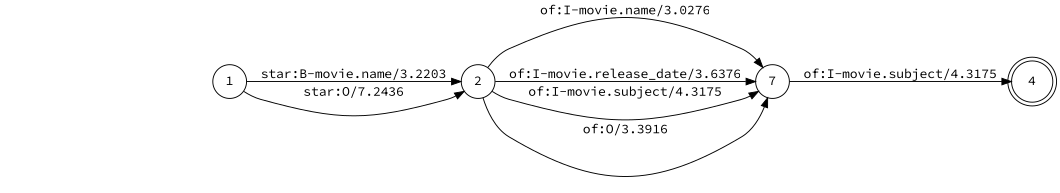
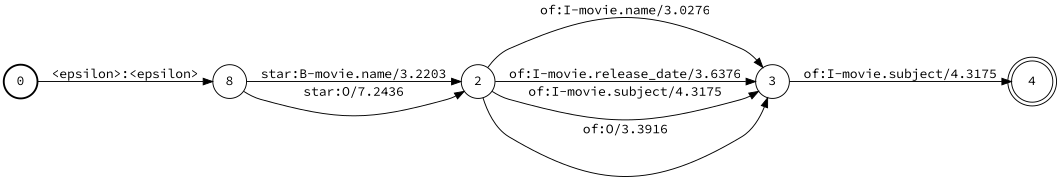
  digraph {
    fontname="Source Code Pro"
    nodesep=0.25
    rankdir=LR
    ranksep=0.4
    node [fontname="Source Code Pro" fontsize=14 shape=circle style=solid]
    edge [fontname="Source Code Pro" fontsize=14]
-   n2 [label=1]
+   n1 [label=0 style=bold]
+   n2 [label=8]
    n3 [label=2]
-   n4 [label=7]
+   n4 [label=3]
    n5 [label=4 shape=doublecircle]
+   n1 -> n2 [label="<epsilon>:<epsilon>"]
    n2 -> n3 [label="star:B-movie.name/3.2203"]
    n2 -> n3 [label="star:O/7.2436"]
    n3 -> n4 [label="of:I-movie.name/3.0276"]
    n3 -> n4 [label="of:I-movie.release_date/3.6376"]
    n3 -> n4 [label="of:I-movie.subject/4.3175"]
    n3 -> n4 [label="of:O/3.3916"]
    n4 -> n5 [label="of:I-movie.subject/4.3175"]
  }
